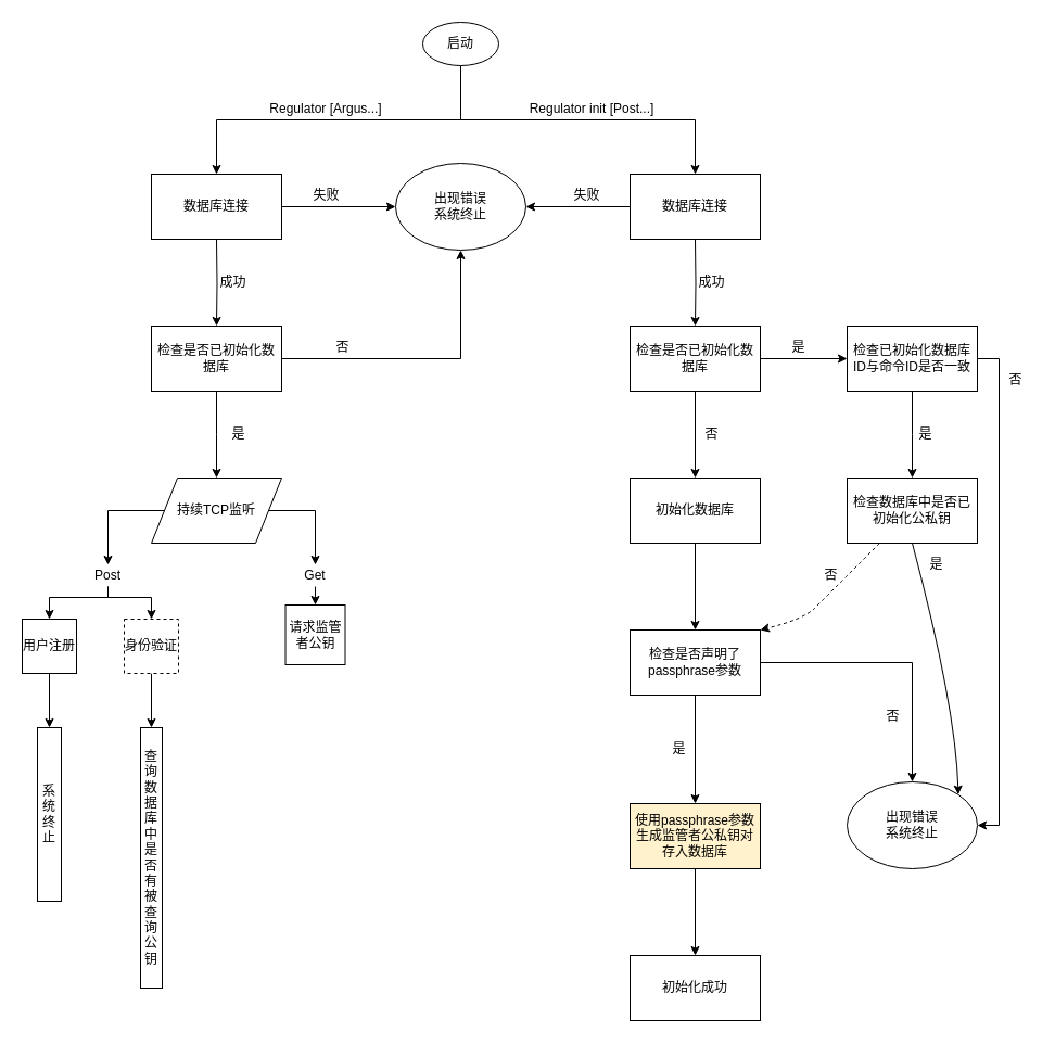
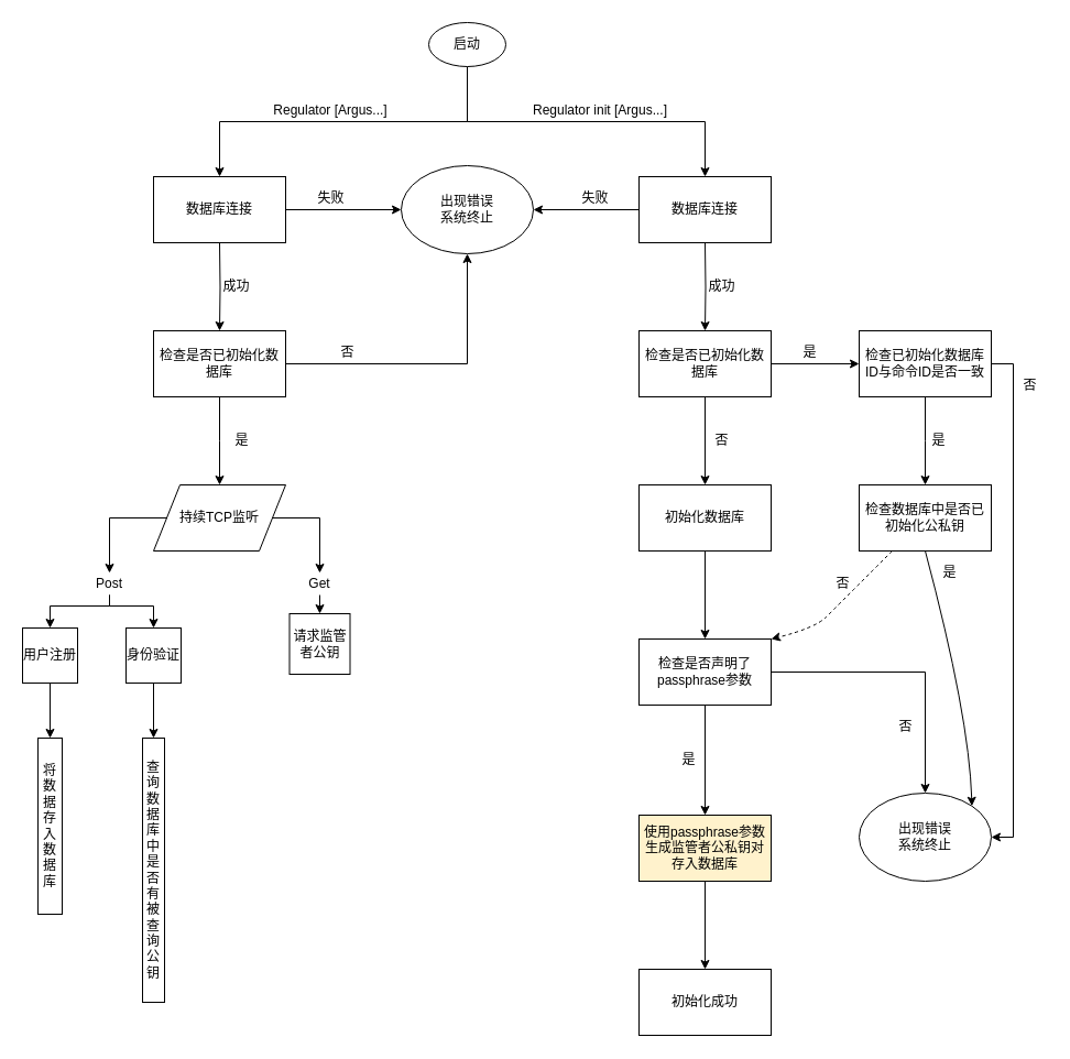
  <mxCell id="0" />
  <mxCell id="1" parent="0" />
  <mxCell id="2" style="edgeStyle=orthogonalEdgeStyle;rounded=0;orthogonalLoop=1;jettySize=auto;html=1;entryX=0.5;entryY=0;entryDx=0;entryDy=0;" parent="1" source="4" target="10" edge="1"><mxGeometry relative="1" as="geometry"><Array as="points"><mxPoint x="424" y="110" /><mxPoint x="199" y="110" /></Array></mxGeometry></mxCell>
  <mxCell id="3" style="edgeStyle=orthogonalEdgeStyle;rounded=0;orthogonalLoop=1;jettySize=auto;html=1;exitX=0.5;exitY=1;exitDx=0;exitDy=0;entryX=0.5;entryY=0;entryDx=0;entryDy=0;" parent="1" source="4" target="16" edge="1"><mxGeometry relative="1" as="geometry" /></mxCell>
  <mxCell id="4" value="启动" style="ellipse;whiteSpace=wrap;html=1;" parent="1" vertex="1"><mxGeometry x="389" y="20" width="70" height="40" as="geometry" /></mxCell>
  <mxCell id="5" value="" style="edgeStyle=orthogonalEdgeStyle;rounded=0;orthogonalLoop=1;jettySize=auto;html=1;" parent="1" target="8" edge="1"><mxGeometry relative="1" as="geometry"><mxPoint x="199" y="220" as="sourcePoint" /></mxGeometry></mxCell>
  <mxCell id="6" value="" style="edgeStyle=orthogonalEdgeStyle;rounded=0;orthogonalLoop=1;jettySize=auto;html=1;" parent="1" source="8" edge="1"><mxGeometry relative="1" as="geometry"><mxPoint x="199" y="440" as="targetPoint" /></mxGeometry></mxCell>
  <mxCell id="7" style="edgeStyle=orthogonalEdgeStyle;rounded=0;orthogonalLoop=1;jettySize=auto;html=1;exitX=1;exitY=0.5;exitDx=0;exitDy=0;entryX=0.5;entryY=1;entryDx=0;entryDy=0;" parent="1" source="8" target="11" edge="1"><mxGeometry relative="1" as="geometry" /></mxCell>
  <mxCell id="8" value="检查是否已初始化数据库" style="whiteSpace=wrap;html=1;" parent="1" vertex="1"><mxGeometry x="139" y="300" width="120" height="60" as="geometry" /></mxCell>
  <mxCell id="9" value="" style="edgeStyle=orthogonalEdgeStyle;rounded=0;orthogonalLoop=1;jettySize=auto;html=1;" parent="1" source="10" target="11" edge="1"><mxGeometry relative="1" as="geometry" /></mxCell>
  <mxCell id="10" value="数据库连接" style="whiteSpace=wrap;html=1;" parent="1" vertex="1"><mxGeometry x="139" y="160" width="120" height="60" as="geometry" /></mxCell>
  <mxCell id="11" value="出现错误&lt;br&gt;系统终止" style="ellipse;whiteSpace=wrap;html=1;" parent="1" vertex="1"><mxGeometry x="364" y="150" width="120" height="80" as="geometry" /></mxCell>
  <mxCell id="12" value="失败" style="text;html=1;align=center;verticalAlign=middle;resizable=0;points=[];autosize=1;" parent="1" vertex="1"><mxGeometry x="280" y="170" width="40" height="20" as="geometry" /></mxCell>
  <mxCell id="13" value="成功" style="text;html=1;align=center;verticalAlign=middle;resizable=0;points=[];autosize=1;" parent="1" vertex="1"><mxGeometry x="194" y="250" width="40" height="20" as="geometry" /></mxCell>
  <mxCell id="14" value="是" style="text;html=1;align=center;verticalAlign=middle;resizable=0;points=[];autosize=1;" parent="1" vertex="1"><mxGeometry x="204" y="390" width="30" height="20" as="geometry" /></mxCell>
  <mxCell id="15" style="edgeStyle=orthogonalEdgeStyle;rounded=0;orthogonalLoop=1;jettySize=auto;html=1;entryX=1;entryY=0.5;entryDx=0;entryDy=0;" parent="1" source="16" target="11" edge="1"><mxGeometry relative="1" as="geometry" /></mxCell>
  <mxCell id="16" value="数据库连接" style="whiteSpace=wrap;html=1;" parent="1" vertex="1"><mxGeometry x="580" y="160" width="120" height="60" as="geometry" /></mxCell>
  <mxCell id="17" value="Regulator [Argus...]" style="text;html=1;strokeColor=none;fillColor=none;align=center;verticalAlign=middle;whiteSpace=wrap;rounded=0;" parent="1" vertex="1"><mxGeometry x="225" y="90" width="150" height="20" as="geometry" /></mxCell>
- <mxCell id="18" value="Regulator init [Post...]" style="text;html=1;strokeColor=none;fillColor=none;align=center;verticalAlign=middle;whiteSpace=wrap;rounded=0;" parent="1" vertex="1"><mxGeometry x="470" y="90" width="150" height="20" as="geometry" /></mxCell>
+ <mxCell id="18" value="Regulator init [Argus...]" style="text;html=1;strokeColor=none;fillColor=none;align=center;verticalAlign=middle;whiteSpace=wrap;rounded=0;" parent="1" vertex="1"><mxGeometry x="470" y="90" width="150" height="20" as="geometry" /></mxCell>
  <mxCell id="19" value="" style="edgeStyle=orthogonalEdgeStyle;rounded=0;orthogonalLoop=1;jettySize=auto;html=1;" parent="1" target="22" edge="1"><mxGeometry relative="1" as="geometry"><mxPoint x="640" y="220" as="sourcePoint" /></mxGeometry></mxCell>
  <mxCell id="20" value="" style="edgeStyle=orthogonalEdgeStyle;rounded=0;orthogonalLoop=1;jettySize=auto;html=1;" parent="1" source="22" target="26" edge="1"><mxGeometry relative="1" as="geometry" /></mxCell>
  <mxCell id="21" value="" style="edgeStyle=orthogonalEdgeStyle;rounded=0;orthogonalLoop=1;jettySize=auto;html=1;" parent="1" source="22" target="33" edge="1"><mxGeometry relative="1" as="geometry" /></mxCell>
  <mxCell id="22" value="检查是否已初始化数据库" style="whiteSpace=wrap;html=1;" parent="1" vertex="1"><mxGeometry x="580" y="300" width="120" height="60" as="geometry" /></mxCell>
  <mxCell id="23" value="成功" style="text;html=1;align=center;verticalAlign=middle;resizable=0;points=[];autosize=1;" parent="1" vertex="1"><mxGeometry x="635" y="250" width="40" height="20" as="geometry" /></mxCell>
  <mxCell id="24" value="" style="edgeStyle=orthogonalEdgeStyle;rounded=0;orthogonalLoop=1;jettySize=auto;html=1;" parent="1" source="26" edge="1"><mxGeometry relative="1" as="geometry"><mxPoint x="840" y="440" as="targetPoint" /></mxGeometry></mxCell>
  <mxCell id="25" style="edgeStyle=orthogonalEdgeStyle;rounded=0;orthogonalLoop=1;jettySize=auto;html=1;exitX=1;exitY=0.5;exitDx=0;exitDy=0;entryX=1;entryY=0.5;entryDx=0;entryDy=0;" parent="1" source="26" target="28" edge="1"><mxGeometry relative="1" as="geometry" /></mxCell>
  <mxCell id="26" value="检查已初始化数据库ID与命令ID是否一致" style="whiteSpace=wrap;html=1;" parent="1" vertex="1"><mxGeometry x="780" y="300" width="120" height="60" as="geometry" /></mxCell>
  <mxCell id="27" value="是" style="text;html=1;align=center;verticalAlign=middle;resizable=0;points=[];autosize=1;" parent="1" vertex="1"><mxGeometry x="720" y="310" width="30" height="20" as="geometry" /></mxCell>
  <mxCell id="28" value="出现错误&lt;br&gt;系统终止" style="ellipse;whiteSpace=wrap;html=1;" parent="1" vertex="1"><mxGeometry x="780" y="720" width="120" height="80" as="geometry" /></mxCell>
  <mxCell id="29" value="是" style="text;html=1;align=center;verticalAlign=middle;resizable=0;points=[];autosize=1;" parent="1" vertex="1"><mxGeometry x="837" y="390" width="30" height="20" as="geometry" /></mxCell>
  <mxCell id="30" value="否" style="text;html=1;align=center;verticalAlign=middle;resizable=0;points=[];autosize=1;" parent="1" vertex="1"><mxGeometry x="920" y="340" width="30" height="20" as="geometry" /></mxCell>
  <mxCell id="31" value="检查数据库中是否已初始化公私钥" style="whiteSpace=wrap;html=1;" parent="1" vertex="1"><mxGeometry x="780" y="440" width="120" height="60" as="geometry" /></mxCell>
  <mxCell id="32" value="" style="edgeStyle=orthogonalEdgeStyle;rounded=0;orthogonalLoop=1;jettySize=auto;html=1;" parent="1" source="33" target="53" edge="1"><mxGeometry relative="1" as="geometry" /></mxCell>
  <mxCell id="33" value="初始化数据库" style="whiteSpace=wrap;html=1;" parent="1" vertex="1"><mxGeometry x="580" y="440" width="120" height="60" as="geometry" /></mxCell>
  <mxCell id="34" value="否" style="text;html=1;align=center;verticalAlign=middle;resizable=0;points=[];autosize=1;" parent="1" vertex="1"><mxGeometry x="640" y="390" width="30" height="20" as="geometry" /></mxCell>
  <mxCell id="35" value="否" style="text;html=1;align=center;verticalAlign=middle;resizable=0;points=[];autosize=1;" parent="1" vertex="1"><mxGeometry x="300" y="310" width="30" height="20" as="geometry" /></mxCell>
  <mxCell id="36" value="&lt;span&gt;持续TCP监听&lt;/span&gt;" style="shape=parallelogram;perimeter=parallelogramPerimeter;whiteSpace=wrap;html=1;" parent="1" vertex="1"><mxGeometry x="139" y="440" width="120" height="60" as="geometry" /></mxCell>
  <mxCell id="37" value="" style="edgeStyle=orthogonalEdgeStyle;rounded=0;orthogonalLoop=1;jettySize=auto;html=1;" parent="1" source="38" target="48" edge="1"><mxGeometry relative="1" as="geometry" /></mxCell>
  <mxCell id="38" value="用户注册" style="whiteSpace=wrap;html=1;aspect=fixed;" parent="1" vertex="1"><mxGeometry x="20" y="570" width="50" height="50" as="geometry" /></mxCell>
  <mxCell id="39" value="" style="edgeStyle=orthogonalEdgeStyle;rounded=0;orthogonalLoop=1;jettySize=auto;html=1;fillColor=none;" parent="1" source="40" target="49" edge="1"><mxGeometry relative="1" as="geometry" /></mxCell>
- <mxCell id="40" value="身份验证" style="whiteSpace=wrap;html=1;aspect=fixed;dashed=1;" parent="1" vertex="1"><mxGeometry x="114" y="570" width="50" height="50" as="geometry" /></mxCell>
+ <mxCell id="40" value="身份验证" style="whiteSpace=wrap;html=1;aspect=fixed;" parent="1" vertex="1"><mxGeometry x="114" y="570" width="50" height="50" as="geometry" /></mxCell>
  <mxCell id="41" style="edgeStyle=orthogonalEdgeStyle;rounded=0;orthogonalLoop=1;jettySize=auto;html=1;exitX=0.5;exitY=1;exitDx=0;exitDy=0;entryX=0.5;entryY=0;entryDx=0;entryDy=0;fillColor=none;" parent="1" source="43" target="38" edge="1"><mxGeometry relative="1" as="geometry"><Array as="points"><mxPoint x="99" y="550" /><mxPoint x="45" y="550" /></Array></mxGeometry></mxCell>
  <mxCell id="42" style="edgeStyle=orthogonalEdgeStyle;rounded=0;orthogonalLoop=1;jettySize=auto;html=1;exitX=0.5;exitY=1;exitDx=0;exitDy=0;entryX=0.5;entryY=0;entryDx=0;entryDy=0;" edge="1" parent="1" source="43" target="40"><mxGeometry relative="1" as="geometry"><Array as="points"><mxPoint x="99" y="550" /><mxPoint x="139" y="550" /></Array></mxGeometry></mxCell>
  <mxCell id="43" value="Post" style="text;html=1;strokeColor=none;fillColor=none;align=center;verticalAlign=middle;whiteSpace=wrap;rounded=0;" parent="1" vertex="1"><mxGeometry x="79" y="520" width="40" height="20" as="geometry" /></mxCell>
  <mxCell id="44" style="edgeStyle=orthogonalEdgeStyle;rounded=0;orthogonalLoop=1;jettySize=auto;html=1;entryX=0.5;entryY=0;entryDx=0;entryDy=0;" parent="1" source="36" target="43" edge="1"><mxGeometry relative="1" as="geometry"><mxPoint x="199" y="500" as="sourcePoint" /><mxPoint x="99" y="570" as="targetPoint" /></mxGeometry></mxCell>
  <mxCell id="45" style="edgeStyle=orthogonalEdgeStyle;rounded=0;orthogonalLoop=1;jettySize=auto;html=1;exitX=0.5;exitY=1;exitDx=0;exitDy=0;entryX=0.5;entryY=0;entryDx=0;entryDy=0;" edge="1" parent="1" source="46" target="59"><mxGeometry relative="1" as="geometry" /></mxCell>
  <mxCell id="46" value="Get" style="text;html=1;strokeColor=none;fillColor=none;align=center;verticalAlign=middle;whiteSpace=wrap;rounded=0;" parent="1" vertex="1"><mxGeometry x="270" y="520" width="40" height="20" as="geometry" /></mxCell>
  <mxCell id="47" style="edgeStyle=orthogonalEdgeStyle;rounded=0;orthogonalLoop=1;jettySize=auto;html=1;entryX=0.5;entryY=0;entryDx=0;entryDy=0;" parent="1" source="36" target="46" edge="1"><mxGeometry relative="1" as="geometry"><mxPoint x="199" y="500" as="sourcePoint" /><mxPoint x="290" y="570" as="targetPoint" /></mxGeometry></mxCell>
- <mxCell id="48" value="系统终止" style="whiteSpace=wrap;html=1;" parent="1" vertex="1"><mxGeometry x="34" y="670" width="22" height="160" as="geometry" /></mxCell>
+ <mxCell id="48" value="将数据存入数据库" style="whiteSpace=wrap;html=1;" parent="1" vertex="1"><mxGeometry x="34" y="670" width="22" height="160" as="geometry" /></mxCell>
  <mxCell id="49" value="查询数据库中是否有被查询公钥" style="whiteSpace=wrap;html=1;" parent="1" vertex="1"><mxGeometry x="129" y="670" width="20" height="240" as="geometry" /></mxCell>
  <mxCell id="50" value="失败" style="text;html=1;align=center;verticalAlign=middle;resizable=0;points=[];autosize=1;" parent="1" vertex="1"><mxGeometry x="520" y="170" width="40" height="20" as="geometry" /></mxCell>
  <mxCell id="51" value="" style="edgeStyle=orthogonalEdgeStyle;rounded=0;orthogonalLoop=1;jettySize=auto;html=1;" parent="1" source="53" target="56" edge="1"><mxGeometry relative="1" as="geometry" /></mxCell>
  <mxCell id="52" style="edgeStyle=orthogonalEdgeStyle;rounded=0;orthogonalLoop=1;jettySize=auto;html=1;exitX=1;exitY=0.5;exitDx=0;exitDy=0;entryX=0.5;entryY=0;entryDx=0;entryDy=0;fillColor=none;" parent="1" source="53" target="28" edge="1"><mxGeometry relative="1" as="geometry" /></mxCell>
  <mxCell id="53" value="检查是否声明了passphrase参数" style="whiteSpace=wrap;html=1;" parent="1" vertex="1"><mxGeometry x="580" y="580" width="120" height="60" as="geometry" /></mxCell>
  <mxCell id="54" value="是" style="text;html=1;align=center;verticalAlign=middle;resizable=0;points=[];autosize=1;" parent="1" vertex="1"><mxGeometry x="610" y="680" width="30" height="20" as="geometry" /></mxCell>
  <mxCell id="55" value="" style="edgeStyle=orthogonalEdgeStyle;rounded=0;orthogonalLoop=1;jettySize=auto;html=1;" parent="1" source="56" target="58" edge="1"><mxGeometry relative="1" as="geometry" /></mxCell>
  <mxCell id="56" value="使用passphrase参数生成监管者公私钥对存入数据库" style="whiteSpace=wrap;html=1;fillColor=#fff2cc;" parent="1" vertex="1"><mxGeometry x="580" y="740" width="120" height="60" as="geometry" /></mxCell>
  <mxCell id="57" value="否" style="text;html=1;align=center;verticalAlign=middle;resizable=0;points=[];autosize=1;" parent="1" vertex="1"><mxGeometry x="807" y="650" width="30" height="20" as="geometry" /></mxCell>
  <mxCell id="58" value="初始化成功" style="whiteSpace=wrap;html=1;" parent="1" vertex="1"><mxGeometry x="580" y="880" width="120" height="60" as="geometry" /></mxCell>
  <mxCell id="59" value="请求监管者公钥" style="whiteSpace=wrap;html=1;aspect=fixed;" parent="1" vertex="1"><mxGeometry x="262.5" y="557" width="55" height="55" as="geometry" /></mxCell>
  <mxCell id="60" value="" style="curved=1;endArrow=classic;html=1;fillColor=none;exitX=0.5;exitY=1;exitDx=0;exitDy=0;entryX=1;entryY=0;entryDx=0;entryDy=0;" parent="1" source="31" target="28" edge="1"><mxGeometry width="50" height="50" relative="1" as="geometry"><mxPoint x="1110" y="590" as="sourcePoint" /><mxPoint x="1160" y="540" as="targetPoint" /><Array as="points"><mxPoint x="880" y="650" /></Array></mxGeometry></mxCell>
  <mxCell id="61" value="是" style="text;html=1;align=center;verticalAlign=middle;resizable=0;points=[];autosize=1;" parent="1" vertex="1"><mxGeometry x="847" y="510" width="30" height="20" as="geometry" /></mxCell>
  <mxCell id="62" value="" style="curved=1;endArrow=classic;html=1;fillColor=none;entryX=1;entryY=0;entryDx=0;entryDy=0;exitX=0.25;exitY=1;exitDx=0;exitDy=0;dashed=1;" parent="1" source="31" target="53" edge="1"><mxGeometry width="50" height="50" relative="1" as="geometry"><mxPoint x="740" y="570" as="sourcePoint" /><mxPoint x="790" y="520" as="targetPoint" /><Array as="points"><mxPoint x="760" y="550" /><mxPoint x="740" y="570" /></Array></mxGeometry></mxCell>
  <mxCell id="63" value="否" style="text;html=1;align=center;verticalAlign=middle;resizable=0;points=[];autosize=1;" parent="1" vertex="1"><mxGeometry x="750" y="520" width="30" height="20" as="geometry" /></mxCell>
